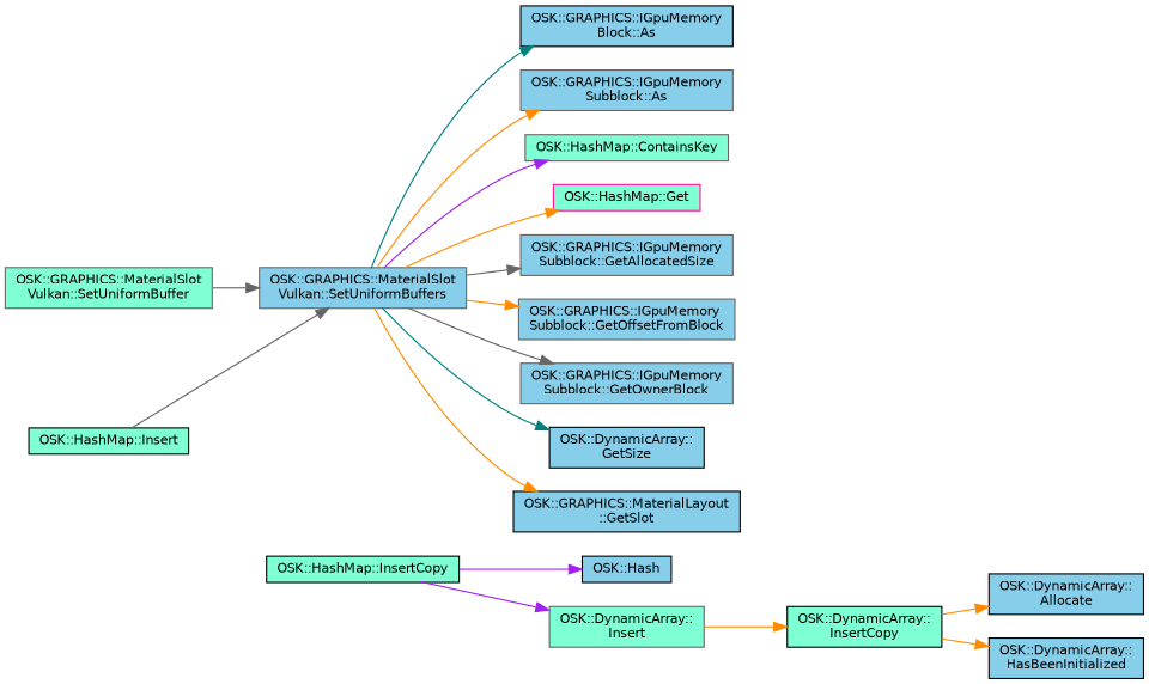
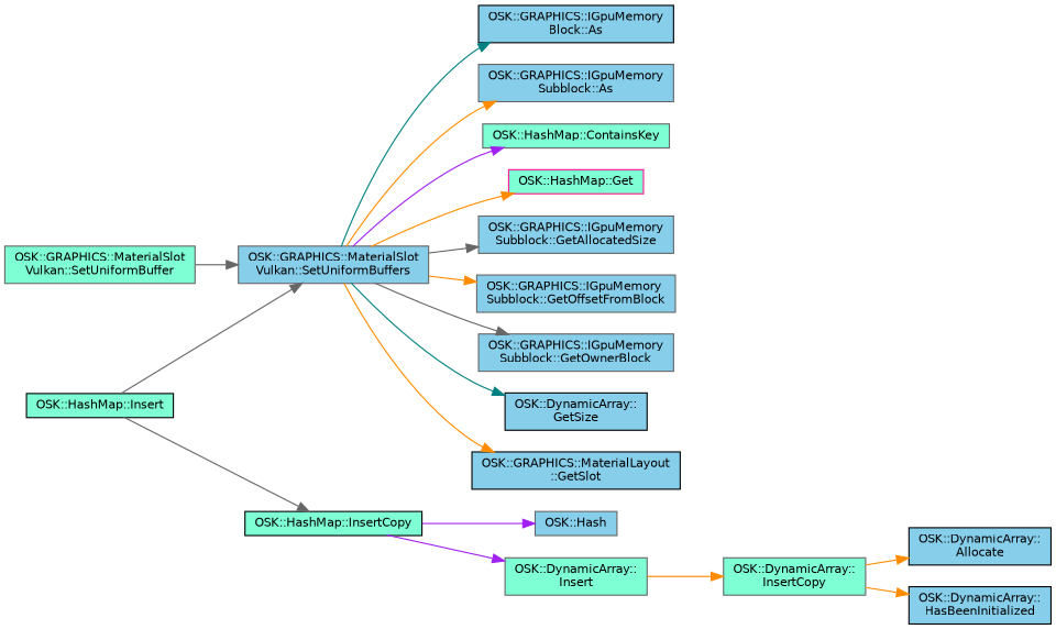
  digraph {
    rankdir=LR
    node [color=gray40 fillcolor=skyblue fontname=Helvetica fontsize=10 shape=record style=filled]
    edge [color=darkorange fontname=Helvetica fontsize=10 labelfontname=Helvetica labelfontsize=10 style=solid]
    n1 [fillcolor=aquamarine fontcolor=black height=0.2 label="OSK::GRAPHICS::MaterialSlot\lVulkan::SetUniformBuffer" width=0.4]
    n2 [height=0.2 label="OSK::GRAPHICS::MaterialSlot\lVulkan::SetUniformBuffers" width=0.4]
    n3 [color=black height=0.2 label="OSK::GRAPHICS::IGpuMemory\lBlock::As" width=0.4]
    n4 [height=0.2 label="OSK::GRAPHICS::IGpuMemory\lSubblock::As" width=0.4]
    n5 [fillcolor=aquamarine height=0.2 label="OSK::HashMap::ContainsKey" width=0.4]
    n6 [color=deeppink fillcolor=aquamarine height=0.2 label="OSK::HashMap::Get" width=0.4]
    n7 [height=0.2 label="OSK::GRAPHICS::IGpuMemory\lSubblock::GetAllocatedSize" width=0.4]
    n8 [height=0.2 label="OSK::GRAPHICS::IGpuMemory\lSubblock::GetOffsetFromBlock" width=0.4]
    n9 [height=0.2 label="OSK::GRAPHICS::IGpuMemory\lSubblock::GetOwnerBlock" width=0.4]
    n10 [color=black height=0.2 label="OSK::DynamicArray::\lGetSize" width=0.4]
    n11 [color=black height=0.2 label="OSK::GRAPHICS::MaterialLayout\l::GetSlot" width=0.4]
    n12 [color=black fillcolor=aquamarine height=0.2 label="OSK::HashMap::Insert" width=0.4]
    n13 [color=black fillcolor=aquamarine height=0.2 label="OSK::HashMap::InsertCopy" width=0.4]
-   n14 [color=black height=0.2 label="OSK::Hash" width=0.4]
+   n14 [height=0.2 label="OSK::Hash" width=0.4]
    n15 [fillcolor=aquamarine height=0.2 label="OSK::DynamicArray::\lInsert" width=0.4]
-   n16 [color=black fillcolor=aquamarine height=0.2 label="OSK::DynamicArray::\lInsertCopy" width=0.4]
+   n16 [fillcolor=aquamarine height=0.2 label="OSK::DynamicArray::\lInsertCopy" width=0.4]
    n17 [color=black height=0.2 label="OSK::DynamicArray::\lAllocate" width=0.4]
    n18 [color=black height=0.2 label="OSK::DynamicArray::\lHasBeenInitialized" width=0.4]
    n1 -> n2 [color=gray40]
    n2 -> n3 [color=teal]
    n2 -> n4
    n2 -> n5 [color=purple]
    n2 -> n6
    n2 -> n7 [color=gray40]
    n2 -> n8
    n2 -> n9 [color=gray40]
    n2 -> n10 [color=teal]
    n2 -> n11
    n12 -> n2 [color=gray40]
+   n12 -> n13 [color=gray40]
    n13 -> n14 [color=purple]
    n13 -> n15 [color=purple]
    n15 -> n16
    n16 -> n17
    n16 -> n18
  }
